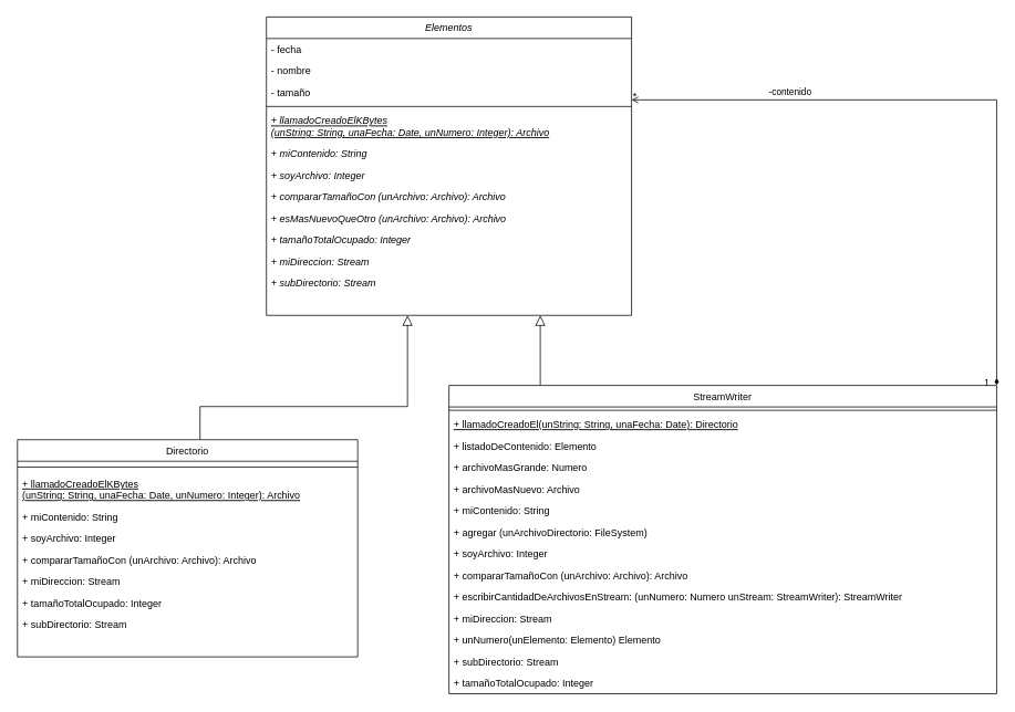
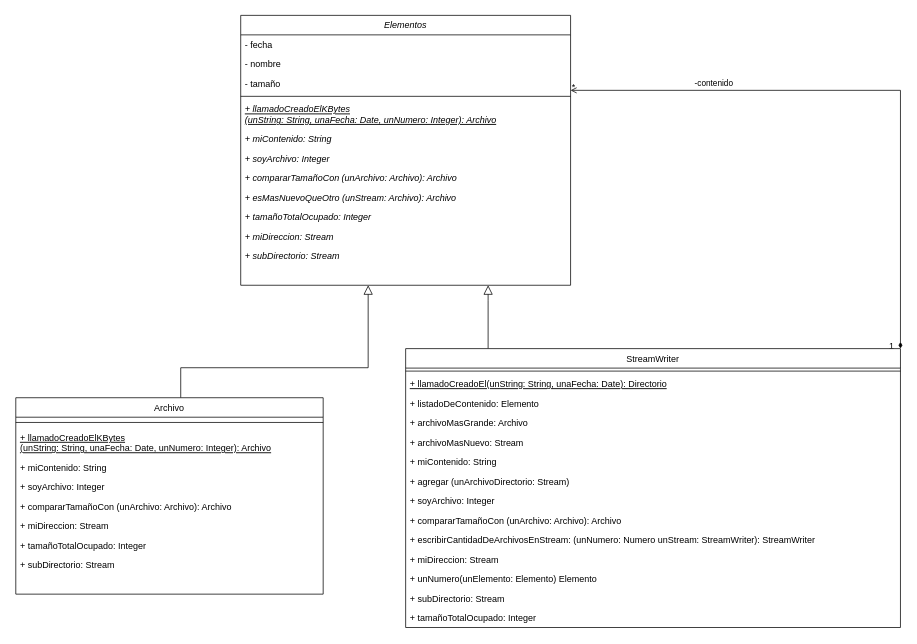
  <mxCell id="0" />
  <mxCell id="1" parent="0" />
  <mxCell id="2" value="" style="endArrow=block;endSize=10;endFill=0;shadow=0;strokeWidth=1;rounded=0;edgeStyle=elbowEdgeStyle;elbow=vertical;" parent="1" source="30" target="8" edge="1"><mxGeometry width="160" relative="1" as="geometry"><mxPoint x="190" y="213" as="sourcePoint" /><mxPoint x="190" y="213" as="targetPoint" /><Array as="points"><mxPoint x="650" y="400" /><mxPoint x="530" y="390" /></Array></mxGeometry></mxCell>
  <mxCell id="3" value="" style="endArrow=diamondThin;shadow=0;strokeWidth=1;strokeColor=#000000;rounded=0;endFill=1;edgeStyle=elbowEdgeStyle;elbow=vertical;startArrow=open;startFill=0;entryX=1;entryY=0;entryDx=0;entryDy=0;" parent="1" source="8" target="30" edge="1"><mxGeometry x="0.5" y="41" relative="1" as="geometry"><mxPoint x="370" y="202" as="sourcePoint" /><mxPoint x="510" y="660" as="targetPoint" /><mxPoint x="-40" y="32" as="offset" /><Array as="points"><mxPoint x="470" y="120" /><mxPoint x="490" y="500" /><mxPoint x="530" y="510" /><mxPoint x="530" y="490" /><mxPoint x="540" y="200" /><mxPoint x="410" y="450" /><mxPoint x="510" y="199" /><mxPoint x="460" y="199" /></Array></mxGeometry></mxCell>
  <mxCell id="4" value="*" style="resizable=0;align=left;verticalAlign=bottom;labelBackgroundColor=none;fontSize=12;" parent="3" connectable="0" vertex="1"><mxGeometry x="-1" relative="1" as="geometry"><mxPoint y="4" as="offset" /></mxGeometry></mxCell>
  <mxCell id="5" value="1" style="resizable=0;align=right;verticalAlign=bottom;labelBackgroundColor=none;fontSize=12;" parent="3" connectable="0" vertex="1"><mxGeometry x="1" relative="1" as="geometry"><mxPoint x="-7" y="4" as="offset" /></mxGeometry></mxCell>
  <mxCell id="6" value="-contenido" style="edgeLabel;html=1;align=center;verticalAlign=middle;resizable=0;points=[];" parent="3" vertex="1" connectable="0"><mxGeometry x="-0.517" relative="1" as="geometry"><mxPoint x="1" y="-10" as="offset" /></mxGeometry></mxCell>
  <mxCell id="7" value="" style="edgeStyle=elbowEdgeStyle;rounded=0;orthogonalLoop=1;jettySize=auto;html=1;startArrow=none;startFill=0;endArrow=block;endFill=0;elbow=vertical;endSize=10;" parent="1" source="21" edge="1"><mxGeometry relative="1" as="geometry"><mxPoint x="490" y="380" as="targetPoint" /><Array as="points"><mxPoint x="240" y="490" /><mxPoint x="400" y="460" /><mxPoint x="240" y="490" /><mxPoint x="410" y="460" /><mxPoint x="480" y="430" /><mxPoint x="470" y="390" /><mxPoint x="280" y="350" /><mxPoint x="460" y="300" /><mxPoint x="500" y="340" /><mxPoint x="480" y="340" /></Array></mxGeometry></mxCell>
  <mxCell id="8" value="Elementos" style="swimlane;fontStyle=2;align=center;verticalAlign=top;childLayout=stackLayout;horizontal=1;startSize=26;horizontalStack=0;resizeParent=1;resizeLast=0;collapsible=1;marginBottom=0;rounded=0;shadow=0;strokeWidth=1;" parent="1" vertex="1"><mxGeometry x="320" y="20" width="440" height="360" as="geometry"><mxRectangle x="230" y="140" width="160" height="26" as="alternateBounds" /></mxGeometry></mxCell>
  <mxCell id="9" value="- fecha" style="text;align=left;verticalAlign=top;spacingLeft=4;spacingRight=4;overflow=hidden;rotatable=0;points=[[0,0.5],[1,0.5]];portConstraint=eastwest;" parent="8" vertex="1"><mxGeometry y="26" width="440" height="26" as="geometry" /></mxCell>
  <mxCell id="10" value="- nombre" style="text;align=left;verticalAlign=top;spacingLeft=4;spacingRight=4;overflow=hidden;rotatable=0;points=[[0,0.5],[1,0.5]];portConstraint=eastwest;rounded=0;shadow=0;html=0;" parent="8" vertex="1"><mxGeometry y="52" width="440" height="26" as="geometry" /></mxCell>
  <mxCell id="11" value="- tamaño" style="text;align=left;verticalAlign=top;spacingLeft=4;spacingRight=4;overflow=hidden;rotatable=0;points=[[0,0.5],[1,0.5]];portConstraint=eastwest;rounded=0;shadow=0;html=0;" parent="8" vertex="1"><mxGeometry y="78" width="440" height="26" as="geometry" /></mxCell>
  <mxCell id="12" value="" style="line;html=1;strokeWidth=1;align=left;verticalAlign=middle;spacingTop=-1;spacingLeft=3;spacingRight=3;rotatable=0;labelPosition=right;points=[];portConstraint=eastwest;" parent="8" vertex="1"><mxGeometry y="104" width="440" height="8" as="geometry" /></mxCell>
  <mxCell id="13" value="+ llamadoCreadoElKBytes&#10;(unString: String, unaFecha: Date, unNumero: Integer): Archivo" style="text;strokeColor=none;fillColor=none;align=left;verticalAlign=top;spacingLeft=4;spacingRight=4;overflow=hidden;rotatable=0;points=[[0,0.5],[1,0.5]];portConstraint=eastwest;fontStyle=6" parent="8" vertex="1"><mxGeometry y="112" width="440" height="40" as="geometry" /></mxCell>
  <mxCell id="14" value="+ miContenido: String" style="text;strokeColor=none;fillColor=none;align=left;verticalAlign=top;spacingLeft=4;spacingRight=4;overflow=hidden;rotatable=0;points=[[0,0.5],[1,0.5]];portConstraint=eastwest;fontStyle=2" parent="8" vertex="1"><mxGeometry y="152" width="440" height="26" as="geometry" /></mxCell>
  <mxCell id="15" value="+ soyArchivo: Integer" style="text;strokeColor=none;fillColor=none;align=left;verticalAlign=top;spacingLeft=4;spacingRight=4;overflow=hidden;rotatable=0;points=[[0,0.5],[1,0.5]];portConstraint=eastwest;fontStyle=2" vertex="1" parent="8"><mxGeometry y="178" width="440" height="26" as="geometry" /></mxCell>
  <mxCell id="16" value="+ compararTamañoCon (unArchivo: Archivo): Archivo" style="text;strokeColor=none;fillColor=none;align=left;verticalAlign=top;spacingLeft=4;spacingRight=4;overflow=hidden;rotatable=0;points=[[0,0.5],[1,0.5]];portConstraint=eastwest;fontStyle=2" vertex="1" parent="8"><mxGeometry y="204" width="440" height="26" as="geometry" /></mxCell>
- <mxCell id="17" value="+ esMasNuevoQueOtro (unArchivo: Archivo): Archivo" style="text;strokeColor=none;fillColor=none;align=left;verticalAlign=top;spacingLeft=4;spacingRight=4;overflow=hidden;rotatable=0;points=[[0,0.5],[1,0.5]];portConstraint=eastwest;fontStyle=2" vertex="1" parent="8"><mxGeometry y="230" width="440" height="26" as="geometry" /></mxCell>
+ <mxCell id="17" value="+ esMasNuevoQueOtro (unStream: Archivo): Archivo" style="text;strokeColor=none;fillColor=none;align=left;verticalAlign=top;spacingLeft=4;spacingRight=4;overflow=hidden;rotatable=0;points=[[0,0.5],[1,0.5]];portConstraint=eastwest;fontStyle=2" vertex="1" parent="8"><mxGeometry y="230" width="440" height="26" as="geometry" /></mxCell>
  <mxCell id="18" value="+ tamañoTotalOcupado: Integer" style="text;strokeColor=none;fillColor=none;align=left;verticalAlign=top;spacingLeft=4;spacingRight=4;overflow=hidden;rotatable=0;points=[[0,0.5],[1,0.5]];portConstraint=eastwest;fontStyle=2" vertex="1" parent="8"><mxGeometry y="256" width="440" height="26" as="geometry" /></mxCell>
  <mxCell id="19" value="+ miDireccion: Stream" style="text;strokeColor=none;fillColor=none;align=left;verticalAlign=top;spacingLeft=4;spacingRight=4;overflow=hidden;rotatable=0;points=[[0,0.5],[1,0.5]];portConstraint=eastwest;fontStyle=2" vertex="1" parent="8"><mxGeometry y="282" width="440" height="26" as="geometry" /></mxCell>
  <mxCell id="20" value="+ subDirectorio: Stream" style="text;strokeColor=none;fillColor=none;align=left;verticalAlign=top;spacingLeft=4;spacingRight=4;overflow=hidden;rotatable=0;points=[[0,0.5],[1,0.5]];portConstraint=eastwest;fontStyle=2" vertex="1" parent="8"><mxGeometry y="308" width="440" height="26" as="geometry" /></mxCell>
- <mxCell id="21" value="Directorio" style="swimlane;fontStyle=0;align=center;verticalAlign=top;childLayout=stackLayout;horizontal=1;startSize=26;horizontalStack=0;resizeParent=1;resizeLast=0;collapsible=1;marginBottom=0;rounded=0;shadow=0;strokeWidth=1;" parent="1" vertex="1"><mxGeometry x="20" y="530" width="410" height="262" as="geometry"><mxRectangle x="550" y="140" width="160" height="26" as="alternateBounds" /></mxGeometry></mxCell>
+ <mxCell id="21" value="Archivo" style="swimlane;fontStyle=0;align=center;verticalAlign=top;childLayout=stackLayout;horizontal=1;startSize=26;horizontalStack=0;resizeParent=1;resizeLast=0;collapsible=1;marginBottom=0;rounded=0;shadow=0;strokeWidth=1;" parent="1" vertex="1"><mxGeometry x="20" y="530" width="410" height="262" as="geometry"><mxRectangle x="550" y="140" width="160" height="26" as="alternateBounds" /></mxGeometry></mxCell>
  <mxCell id="22" value="" style="line;html=1;strokeWidth=1;align=left;verticalAlign=middle;spacingTop=-1;spacingLeft=3;spacingRight=3;rotatable=0;labelPosition=right;points=[];portConstraint=eastwest;" parent="21" vertex="1"><mxGeometry y="26" width="410" height="14" as="geometry" /></mxCell>
  <mxCell id="23" value="+ llamadoCreadoElKBytes&#10;(unString: String, unaFecha: Date, unNumero: Integer): Archivo" style="text;strokeColor=none;fillColor=none;align=left;verticalAlign=top;spacingLeft=4;spacingRight=4;overflow=hidden;rotatable=0;points=[[0,0.5],[1,0.5]];portConstraint=eastwest;fontStyle=4" parent="21" vertex="1"><mxGeometry y="40" width="410" height="40" as="geometry" /></mxCell>
  <mxCell id="24" value="+ miContenido: String" style="text;strokeColor=none;fillColor=none;align=left;verticalAlign=top;spacingLeft=4;spacingRight=4;overflow=hidden;rotatable=0;points=[[0,0.5],[1,0.5]];portConstraint=eastwest;fontStyle=0" parent="21" vertex="1"><mxGeometry y="80" width="410" height="26" as="geometry" /></mxCell>
  <mxCell id="25" value="+ soyArchivo: Integer" style="text;strokeColor=none;fillColor=none;align=left;verticalAlign=top;spacingLeft=4;spacingRight=4;overflow=hidden;rotatable=0;points=[[0,0.5],[1,0.5]];portConstraint=eastwest;fontStyle=0" vertex="1" parent="21"><mxGeometry y="106" width="410" height="26" as="geometry" /></mxCell>
  <mxCell id="26" value="+ compararTamañoCon (unArchivo: Archivo): Archivo" style="text;strokeColor=none;fillColor=none;align=left;verticalAlign=top;spacingLeft=4;spacingRight=4;overflow=hidden;rotatable=0;points=[[0,0.5],[1,0.5]];portConstraint=eastwest;fontStyle=0" vertex="1" parent="21"><mxGeometry y="132" width="410" height="26" as="geometry" /></mxCell>
  <mxCell id="27" value="+ miDireccion: Stream" style="text;strokeColor=none;fillColor=none;align=left;verticalAlign=top;spacingLeft=4;spacingRight=4;overflow=hidden;rotatable=0;points=[[0,0.5],[1,0.5]];portConstraint=eastwest;fontStyle=0" vertex="1" parent="21"><mxGeometry y="158" width="410" height="26" as="geometry" /></mxCell>
  <mxCell id="28" value="+ tamañoTotalOcupado: Integer" style="text;strokeColor=none;fillColor=none;align=left;verticalAlign=top;spacingLeft=4;spacingRight=4;overflow=hidden;rotatable=0;points=[[0,0.5],[1,0.5]];portConstraint=eastwest;fontStyle=0" vertex="1" parent="21"><mxGeometry y="184" width="410" height="26" as="geometry" /></mxCell>
  <mxCell id="29" value="+ subDirectorio: Stream" style="text;strokeColor=none;fillColor=none;align=left;verticalAlign=top;spacingLeft=4;spacingRight=4;overflow=hidden;rotatable=0;points=[[0,0.5],[1,0.5]];portConstraint=eastwest;fontStyle=0" vertex="1" parent="21"><mxGeometry y="210" width="410" height="26" as="geometry" /></mxCell>
  <mxCell id="30" value="StreamWriter" style="swimlane;fontStyle=0;align=center;verticalAlign=top;childLayout=stackLayout;horizontal=1;startSize=26;horizontalStack=0;resizeParent=1;resizeLast=0;collapsible=1;marginBottom=0;rounded=0;shadow=0;strokeWidth=1;" parent="1" vertex="1"><mxGeometry x="540" y="464.5" width="660" height="372" as="geometry"><mxRectangle x="130" y="380" width="160" height="26" as="alternateBounds" /></mxGeometry></mxCell>
  <mxCell id="31" value="" style="line;html=1;strokeWidth=1;align=left;verticalAlign=middle;spacingTop=-1;spacingLeft=3;spacingRight=3;rotatable=0;labelPosition=right;points=[];portConstraint=eastwest;" parent="30" vertex="1"><mxGeometry y="26" width="660" height="8" as="geometry" /></mxCell>
  <mxCell id="32" value="+ llamadoCreadoEl(unString: String, unaFecha: Date): Directorio" style="text;align=left;verticalAlign=top;spacingLeft=4;spacingRight=4;overflow=hidden;rotatable=0;points=[[0,0.5],[1,0.5]];portConstraint=eastwest;fontStyle=4" parent="30" vertex="1"><mxGeometry y="34" width="660" height="26" as="geometry" /></mxCell>
  <mxCell id="33" value="+ listadoDeContenido: Elemento" style="text;strokeColor=none;fillColor=none;align=left;verticalAlign=top;spacingLeft=4;spacingRight=4;overflow=hidden;rotatable=0;points=[[0,0.5],[1,0.5]];portConstraint=eastwest;" parent="30" vertex="1"><mxGeometry y="60" width="660" height="26" as="geometry" /></mxCell>
- <mxCell id="34" value="+ archivoMasGrande: Numero" style="text;strokeColor=none;fillColor=none;align=left;verticalAlign=top;spacingLeft=4;spacingRight=4;overflow=hidden;rotatable=0;points=[[0,0.5],[1,0.5]];portConstraint=eastwest;" parent="30" vertex="1"><mxGeometry y="86" width="660" height="26" as="geometry" /></mxCell>
- <mxCell id="35" value="+ archivoMasNuevo: Archivo" style="text;strokeColor=none;fillColor=none;align=left;verticalAlign=top;spacingLeft=4;spacingRight=4;overflow=hidden;rotatable=0;points=[[0,0.5],[1,0.5]];portConstraint=eastwest;" parent="30" vertex="1"><mxGeometry y="112" width="660" height="26" as="geometry" /></mxCell>
+ <mxCell id="34" value="+ archivoMasGrande: Archivo" style="text;strokeColor=none;fillColor=none;align=left;verticalAlign=top;spacingLeft=4;spacingRight=4;overflow=hidden;rotatable=0;points=[[0,0.5],[1,0.5]];portConstraint=eastwest;" parent="30" vertex="1"><mxGeometry y="86" width="660" height="26" as="geometry" /></mxCell>
+ <mxCell id="35" value="+ archivoMasNuevo: Stream" style="text;strokeColor=none;fillColor=none;align=left;verticalAlign=top;spacingLeft=4;spacingRight=4;overflow=hidden;rotatable=0;points=[[0,0.5],[1,0.5]];portConstraint=eastwest;" parent="30" vertex="1"><mxGeometry y="112" width="660" height="26" as="geometry" /></mxCell>
  <mxCell id="36" value="+ miContenido: String" style="text;strokeColor=none;fillColor=none;align=left;verticalAlign=top;spacingLeft=4;spacingRight=4;overflow=hidden;rotatable=0;points=[[0,0.5],[1,0.5]];portConstraint=eastwest;fontStyle=0" parent="30" vertex="1"><mxGeometry y="138" width="660" height="26" as="geometry" /></mxCell>
- <mxCell id="37" value="+ agregar (unArchivoDirectorio: FileSystem)" style="text;strokeColor=none;fillColor=none;align=left;verticalAlign=top;spacingLeft=4;spacingRight=4;overflow=hidden;rotatable=0;points=[[0,0.5],[1,0.5]];portConstraint=eastwest;fontStyle=0" parent="30" vertex="1"><mxGeometry y="164" width="660" height="26" as="geometry" /></mxCell>
+ <mxCell id="37" value="+ agregar (unArchivoDirectorio: Stream)" style="text;strokeColor=none;fillColor=none;align=left;verticalAlign=top;spacingLeft=4;spacingRight=4;overflow=hidden;rotatable=0;points=[[0,0.5],[1,0.5]];portConstraint=eastwest;fontStyle=0" parent="30" vertex="1"><mxGeometry y="164" width="660" height="26" as="geometry" /></mxCell>
  <mxCell id="38" value="+ soyArchivo: Integer" style="text;strokeColor=none;fillColor=none;align=left;verticalAlign=top;spacingLeft=4;spacingRight=4;overflow=hidden;rotatable=0;points=[[0,0.5],[1,0.5]];portConstraint=eastwest;fontStyle=0" vertex="1" parent="30"><mxGeometry y="190" width="660" height="26" as="geometry" /></mxCell>
  <mxCell id="39" value="+ compararTamañoCon (unArchivo: Archivo): Archivo" style="text;strokeColor=none;fillColor=none;align=left;verticalAlign=top;spacingLeft=4;spacingRight=4;overflow=hidden;rotatable=0;points=[[0,0.5],[1,0.5]];portConstraint=eastwest;fontStyle=0" vertex="1" parent="30"><mxGeometry y="216" width="660" height="26" as="geometry" /></mxCell>
  <mxCell id="40" value="+ escribirCantidadDeArchivosEnStream: (unNumero: Numero unStream: StreamWriter): StreamWriter" style="text;strokeColor=none;fillColor=none;align=left;verticalAlign=top;spacingLeft=4;spacingRight=4;overflow=hidden;rotatable=0;points=[[0,0.5],[1,0.5]];portConstraint=eastwest;fontStyle=0" vertex="1" parent="30"><mxGeometry y="242" width="660" height="26" as="geometry" /></mxCell>
  <mxCell id="41" value="+ miDireccion: Stream" style="text;strokeColor=none;fillColor=none;align=left;verticalAlign=top;spacingLeft=4;spacingRight=4;overflow=hidden;rotatable=0;points=[[0,0.5],[1,0.5]];portConstraint=eastwest;fontStyle=0" vertex="1" parent="30"><mxGeometry y="268" width="660" height="26" as="geometry" /></mxCell>
  <mxCell id="42" value="+ unNumero(unElemento: Elemento) Elemento" style="text;strokeColor=none;fillColor=none;align=left;verticalAlign=top;spacingLeft=4;spacingRight=4;overflow=hidden;rotatable=0;points=[[0,0.5],[1,0.5]];portConstraint=eastwest;fontStyle=0" vertex="1" parent="30"><mxGeometry y="294" width="660" height="26" as="geometry" /></mxCell>
  <mxCell id="43" value="+ subDirectorio: Stream" style="text;strokeColor=none;fillColor=none;align=left;verticalAlign=top;spacingLeft=4;spacingRight=4;overflow=hidden;rotatable=0;points=[[0,0.5],[1,0.5]];portConstraint=eastwest;fontStyle=0" vertex="1" parent="30"><mxGeometry y="320" width="660" height="26" as="geometry" /></mxCell>
  <mxCell id="44" value="+ tamañoTotalOcupado: Integer" style="text;strokeColor=none;fillColor=none;align=left;verticalAlign=top;spacingLeft=4;spacingRight=4;overflow=hidden;rotatable=0;points=[[0,0.5],[1,0.5]];portConstraint=eastwest;fontStyle=0" vertex="1" parent="30"><mxGeometry y="346" width="660" height="26" as="geometry" /></mxCell>
